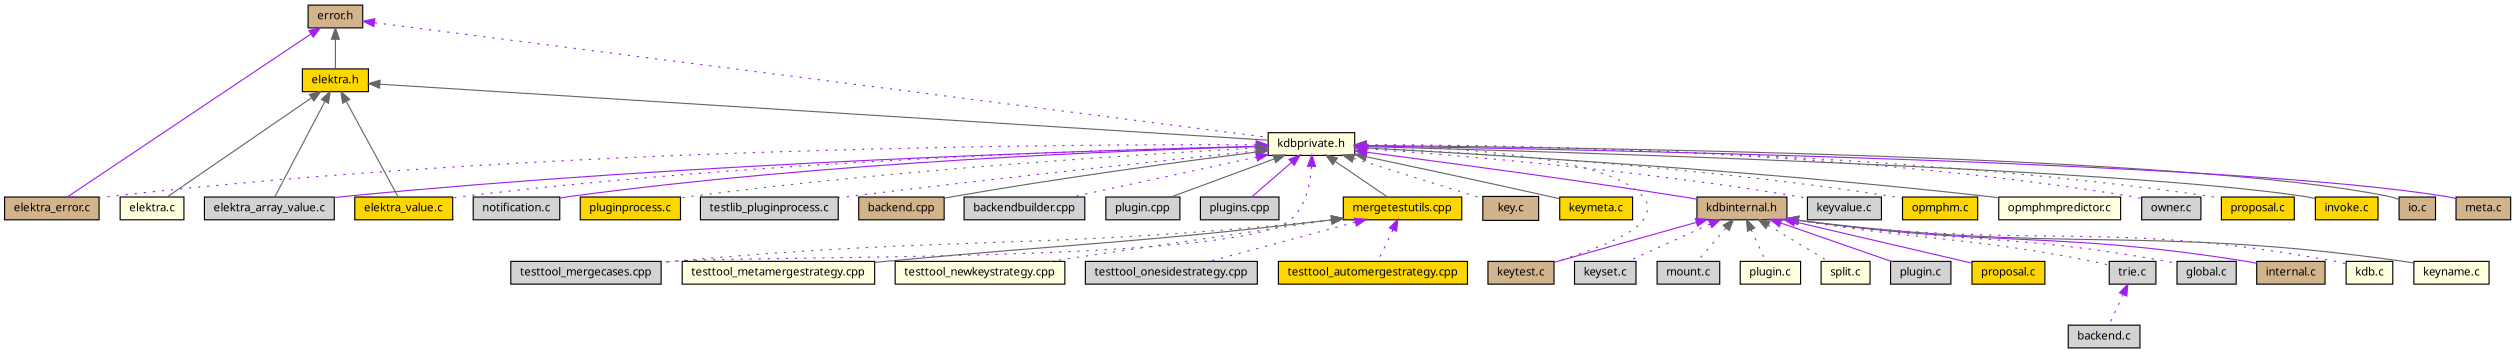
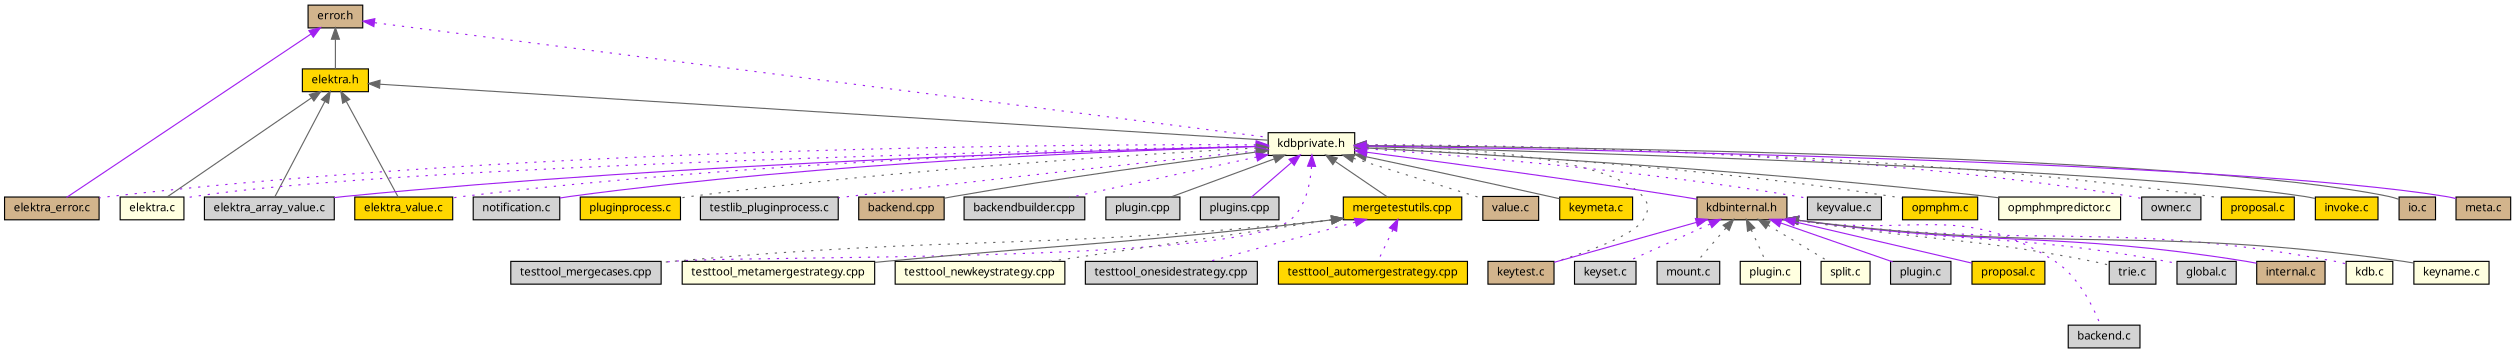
  digraph {
    fontname="Noto Sans"
    node [color=black fillcolor=lightgrey fontname="Noto Sans" fontsize=10 shape=record style=filled]
    edge [color=purple dir=back fontname="Noto Sans" fontsize=10 labelfontname=Helvetica labelfontsize=10 style=dotted]
    n1 [fillcolor=tan fontcolor=black height=0.2 label="error.h" width=0.4]
    n2 [fillcolor=tan height=0.2 label="elektra_error.c" width=0.4]
    n3 [fillcolor=gold height=0.2 label="elektra.h" width=0.4]
    n4 [fillcolor=lightyellow height=0.2 label="kdbprivate.h" width=0.4]
    n5 [fillcolor=lightyellow height=0.2 label="elektra.c" width=0.4]
    n6 [height=0.2 label="elektra_array_value.c" width=0.4]
    n7 [fillcolor=gold height=0.2 label="elektra_value.c" width=0.4]
-   n8 [fillcolor=tan height=0.2 label="key.c" width=0.4]
+   n8 [fillcolor=tan height=0.2 label="value.c" width=0.4]
    n9 [fillcolor=gold height=0.2 label="keymeta.c" width=0.4]
    n10 [fillcolor=tan height=0.2 label="keytest.c" width=0.4]
    n11 [height=0.2 label="keyvalue.c" width=0.4]
    n12 [fillcolor=gold height=0.2 label="opmphm.c" width=0.4]
    n13 [fillcolor=lightyellow height=0.2 label="opmphmpredictor.c" width=0.4]
    n14 [height=0.2 label="owner.c" width=0.4]
    n15 [fillcolor=gold height=0.2 label="proposal.c" width=0.4]
    n16 [fillcolor=gold height=0.2 label="invoke.c" width=0.4]
    n17 [fillcolor=tan height=0.2 label="io.c" width=0.4]
    n18 [fillcolor=tan height=0.2 label="meta.c" width=0.4]
    n19 [height=0.2 label="notification.c" width=0.4]
    n20 [fillcolor=gold height=0.2 label="pluginprocess.c" width=0.4]
    n21 [height=0.2 label="testlib_pluginprocess.c" width=0.4]
    n22 [fillcolor=tan height=0.2 label="backend.cpp" width=0.4]
    n23 [height=0.2 label="backendbuilder.cpp" width=0.4]
    n24 [height=0.2 label="plugin.cpp" width=0.4]
    n25 [height=0.2 label="plugins.cpp" width=0.4]
    n26 [fillcolor=gold height=0.2 label="mergetestutils.cpp" width=0.4]
    n27 [height=0.2 label="testtool_mergecases.cpp" width=0.4]
    n28 [fillcolor=tan height=0.2 label="kdbinternal.h" width=0.4]
    n29 [fillcolor=gold height=0.2 label="testtool_automergestrategy.cpp" width=0.4]
    n30 [fillcolor=lightyellow height=0.2 label="testtool_metamergestrategy.cpp" width=0.4]
    n31 [fillcolor=lightyellow height=0.2 label="testtool_newkeystrategy.cpp" width=0.4]
    n32 [height=0.2 label="testtool_onesidestrategy.cpp" width=0.4]
    n33 [height=0.2 label="backend.c" width=0.4]
    n34 [height=0.2 label="global.c" width=0.4]
    n35 [fillcolor=tan height=0.2 label="internal.c" width=0.4]
    n36 [fillcolor=lightyellow height=0.2 label="kdb.c" width=0.4]
    n37 [fillcolor=lightyellow height=0.2 label="keyname.c" width=0.4]
    n38 [height=0.2 label="keyset.c" width=0.4]
    n39 [height=0.2 label="mount.c" width=0.4]
    n40 [fillcolor=lightyellow height=0.2 label="plugin.c" width=0.4]
    n41 [fillcolor=lightyellow height=0.2 label="split.c" width=0.4]
    n42 [height=0.2 label="trie.c" width=0.4]
    n43 [height=0.2 label="plugin.c" width=0.4]
    n44 [fillcolor=gold height=0.2 label="proposal.c" width=0.4]
    n1 -> n2 [style=solid]
    n1 -> n3 [color=gray40 style=solid]
    n1 -> n4
    n3 -> n4 [color=gray40 style=solid]
    n3 -> n5 [color=gray40 style=solid]
    n3 -> n6 [color=gray40 style=solid]
    n3 -> n7 [color=gray40 style=solid]
    n4 -> n2
+   n4 -> n5
    n4 -> n6 [style=solid]
    n4 -> n7
    n4 -> n8 [color=gray40]
    n4 -> n9 [color=gray40 style=solid]
    n4 -> n10 [color=gray40]
    n4 -> n11
    n4 -> n12 [color=gray40]
    n4 -> n13 [color=gray40 style=solid]
    n4 -> n14
    n4 -> n15 [color=gray40]
    n4 -> n16 [color=gray40 style=solid]
    n4 -> n17 [color=gray40 style=solid]
    n4 -> n18 [style=solid]
    n4 -> n19 [style=solid]
    n4 -> n20 [color=gray40]
    n4 -> n21
    n4 -> n22 [color=gray40 style=solid]
    n4 -> n23
    n4 -> n24 [color=gray40 style=solid]
    n4 -> n25 [style=solid]
    n4 -> n26 [color=gray40 style=solid]
    n4 -> n27
    n4 -> n28 [style=solid]
    n26 -> n27 [color=gray40]
    n26 -> n29
    n26 -> n30 [color=gray40 style=solid]
    n26 -> n31 [color=gray40]
    n26 -> n32
    n28 -> n10 [style=solid]
-   n42 -> n33
+   n28 -> n33
    n28 -> n34
    n28 -> n35 [style=solid]
    n28 -> n36
    n28 -> n37 [color=gray40 style=solid]
    n28 -> n38
    n28 -> n39 [color=gray40]
    n28 -> n40 [color=gray40]
    n28 -> n41 [color=gray40]
    n28 -> n42 [color=gray40]
    n28 -> n43 [style=solid]
    n28 -> n44 [style=solid]
  }
